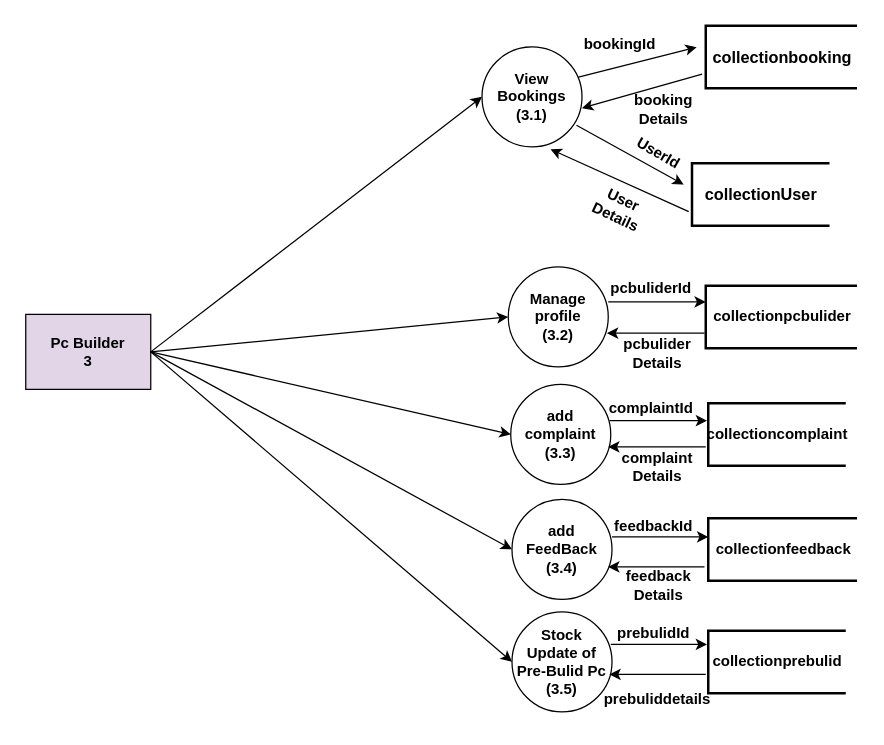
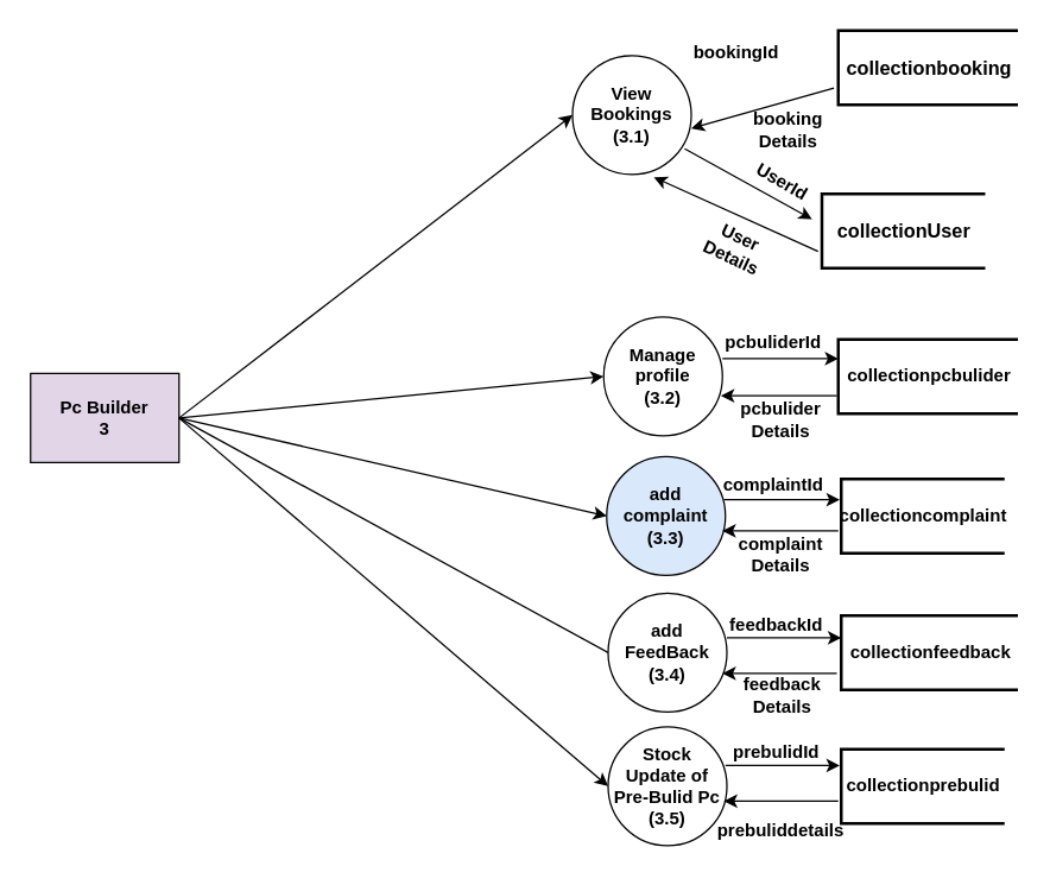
  <mxCell id="0" />
  <mxCell id="1" parent="0" />
  <mxCell id="2" value="&lt;b&gt;Pc Builder&lt;/b&gt;&lt;div&gt;&lt;b&gt;3&lt;/b&gt;&lt;/div&gt;" style="rounded=0;whiteSpace=wrap;html=1;fillColor=#e1d5e7;" parent="1" vertex="1"><mxGeometry x="20" y="251" width="100" height="60" as="geometry" /></mxCell>
  <mxCell id="3" value="" style="edgeStyle=orthogonalEdgeStyle;rounded=0;orthogonalLoop=1;jettySize=auto;html=1;" parent="1" edge="1"><mxGeometry relative="1" as="geometry"><mxPoint x="486" y="241" as="sourcePoint" /><mxPoint x="564" y="241" as="targetPoint" /></mxGeometry></mxCell>
  <mxCell id="4" value="&lt;b&gt;Manage&lt;/b&gt;&lt;div&gt;&lt;b&gt;profile&lt;br&gt;&lt;/b&gt;&lt;div&gt;&lt;b&gt;(3.2)&lt;/b&gt;&lt;/div&gt;&lt;/div&gt;" style="ellipse;whiteSpace=wrap;html=1;aspect=fixed;" parent="1" vertex="1"><mxGeometry x="406" y="213" width="80" height="80" as="geometry" /></mxCell>
  <mxCell id="5" value="&lt;b&gt;View&lt;/b&gt;&lt;div&gt;&lt;b&gt;Bookings&lt;/b&gt;&lt;/div&gt;&lt;div&gt;&lt;b&gt;(3.1)&lt;/b&gt;&lt;/div&gt;" style="ellipse;whiteSpace=wrap;html=1;aspect=fixed;" parent="1" vertex="1"><mxGeometry x="385" y="37" width="80" height="80" as="geometry" /></mxCell>
  <mxCell id="6" value="" style="edgeStyle=orthogonalEdgeStyle;rounded=0;orthogonalLoop=1;jettySize=auto;html=1;" parent="1" edge="1"><mxGeometry relative="1" as="geometry"><mxPoint x="487" y="336" as="sourcePoint" /><mxPoint x="565" y="336" as="targetPoint" /></mxGeometry></mxCell>
- <mxCell id="7" value="&lt;div&gt;&lt;b&gt;add&lt;/b&gt;&lt;/div&gt;&lt;div&gt;&lt;b&gt;complaint&lt;/b&gt;&lt;/div&gt;&lt;div&gt;&lt;b&gt;(3.3)&lt;/b&gt;&lt;/div&gt;" style="ellipse;whiteSpace=wrap;html=1;aspect=fixed;" parent="1" vertex="1"><mxGeometry x="408" y="307" width="80" height="80" as="geometry" /></mxCell>
+ <mxCell id="7" value="&lt;div&gt;&lt;b&gt;add&lt;/b&gt;&lt;/div&gt;&lt;div&gt;&lt;b&gt;complaint&lt;/b&gt;&lt;/div&gt;&lt;div&gt;&lt;b&gt;(3.3)&lt;/b&gt;&lt;/div&gt;" style="ellipse;whiteSpace=wrap;html=1;aspect=fixed;fillColor=#dae8fc;" parent="1" vertex="1"><mxGeometry x="408" y="307" width="80" height="80" as="geometry" /></mxCell>
  <mxCell id="8" value="&lt;font style=&quot;font-size: 13px;&quot;&gt;&lt;b&gt;collectionbooking&lt;/b&gt;&lt;/font&gt;" style="strokeWidth=2;html=1;shape=mxgraph.flowchart.annotation_1;align=center;pointerEvents=1;" parent="1" vertex="1"><mxGeometry x="564" y="20" width="121" height="50" as="geometry" /></mxCell>
  <mxCell id="9" value="" style="edgeStyle=orthogonalEdgeStyle;rounded=0;orthogonalLoop=1;jettySize=auto;html=1;" parent="1" edge="1"><mxGeometry relative="1" as="geometry"><mxPoint x="563" y="266" as="sourcePoint" /><mxPoint x="485" y="266" as="targetPoint" /></mxGeometry></mxCell>
  <mxCell id="10" value="&lt;b&gt;collectionpcbulider&lt;/b&gt;" style="strokeWidth=2;html=1;shape=mxgraph.flowchart.annotation_1;align=center;pointerEvents=1;" parent="1" vertex="1"><mxGeometry x="564" y="228" width="121" height="50" as="geometry" /></mxCell>
  <mxCell id="11" value="" style="edgeStyle=orthogonalEdgeStyle;rounded=0;orthogonalLoop=1;jettySize=auto;html=1;" parent="1" edge="1"><mxGeometry relative="1" as="geometry"><mxPoint x="564" y="357" as="sourcePoint" /><mxPoint x="486" y="357" as="targetPoint" /></mxGeometry></mxCell>
  <mxCell id="12" value="&lt;b&gt;collectioncomplaint&lt;/b&gt;" style="strokeWidth=2;html=1;shape=mxgraph.flowchart.annotation_1;align=center;pointerEvents=1;" parent="1" vertex="1"><mxGeometry x="566" y="322" width="110" height="50" as="geometry" /></mxCell>
  <mxCell id="13" value="" style="edgeStyle=orthogonalEdgeStyle;rounded=0;orthogonalLoop=1;jettySize=auto;html=1;" parent="1" edge="1"><mxGeometry relative="1" as="geometry"><mxPoint x="489" y="429" as="sourcePoint" /><mxPoint x="566" y="429" as="targetPoint" /></mxGeometry></mxCell>
  <mxCell id="14" value="&lt;b&gt;add&lt;/b&gt;&lt;div&gt;&lt;b&gt;FeedBack&lt;/b&gt;&lt;div&gt;&lt;b&gt;(3.4)&lt;/b&gt;&lt;/div&gt;&lt;/div&gt;" style="ellipse;whiteSpace=wrap;html=1;aspect=fixed;" parent="1" vertex="1"><mxGeometry x="409" y="399" width="80" height="80" as="geometry" /></mxCell>
  <mxCell id="15" value="" style="edgeStyle=orthogonalEdgeStyle;rounded=0;orthogonalLoop=1;jettySize=auto;html=1;" parent="1" edge="1"><mxGeometry relative="1" as="geometry"><mxPoint x="488" y="515" as="sourcePoint" /><mxPoint x="565" y="515" as="targetPoint" /></mxGeometry></mxCell>
  <mxCell id="16" value="&lt;b&gt;Stock&lt;/b&gt;&lt;div&gt;&lt;b&gt;Update of&lt;/b&gt;&lt;/div&gt;&lt;div&gt;&lt;b&gt;Pre-Bulid Pc&lt;/b&gt;&lt;/div&gt;&lt;div&gt;&lt;b&gt;(3.5)&lt;/b&gt;&lt;/div&gt;" style="ellipse;whiteSpace=wrap;html=1;aspect=fixed;" parent="1" vertex="1"><mxGeometry x="409" y="489" width="80" height="80" as="geometry" /></mxCell>
  <mxCell id="17" value="" style="edgeStyle=orthogonalEdgeStyle;rounded=0;orthogonalLoop=1;jettySize=auto;html=1;" parent="1" edge="1"><mxGeometry relative="1" as="geometry"><mxPoint x="563" y="453" as="sourcePoint" /><mxPoint x="486" y="453" as="targetPoint" /></mxGeometry></mxCell>
  <mxCell id="18" value="&lt;b&gt;collectionfeedback&lt;/b&gt;" style="strokeWidth=2;html=1;shape=mxgraph.flowchart.annotation_1;align=center;pointerEvents=1;" parent="1" vertex="1"><mxGeometry x="566" y="414" width="119" height="50" as="geometry" /></mxCell>
  <mxCell id="19" value="" style="edgeStyle=orthogonalEdgeStyle;rounded=0;orthogonalLoop=1;jettySize=auto;html=1;" parent="1" edge="1"><mxGeometry relative="1" as="geometry"><mxPoint x="564" y="539" as="sourcePoint" /><mxPoint x="487" y="539" as="targetPoint" /></mxGeometry></mxCell>
  <mxCell id="20" value="&lt;b&gt;collectionprebulid&lt;/b&gt;" style="strokeWidth=2;html=1;shape=mxgraph.flowchart.annotation_1;align=center;pointerEvents=1;" parent="1" vertex="1"><mxGeometry x="566" y="504" width="110" height="50" as="geometry" /></mxCell>
  <mxCell id="21" value="" style="endArrow=classic;html=1;rounded=0;exitX=1;exitY=0.5;exitDx=0;exitDy=0;entryX=0;entryY=0.5;entryDx=0;entryDy=0;" parent="1" source="2" target="5" edge="1"><mxGeometry width="50" height="50" relative="1" as="geometry"><mxPoint x="295" y="276" as="sourcePoint" /><mxPoint x="345" y="226" as="targetPoint" /></mxGeometry></mxCell>
  <mxCell id="22" value="" style="endArrow=classic;html=1;rounded=0;exitX=1;exitY=0.5;exitDx=0;exitDy=0;entryX=0;entryY=0.5;entryDx=0;entryDy=0;" parent="1" source="2" target="4" edge="1"><mxGeometry width="50" height="50" relative="1" as="geometry"><mxPoint x="195" y="336" as="sourcePoint" /><mxPoint x="245" y="286" as="targetPoint" /></mxGeometry></mxCell>
  <mxCell id="23" value="" style="endArrow=classic;html=1;rounded=0;entryX=0;entryY=0.5;entryDx=0;entryDy=0;exitX=1;exitY=0.5;exitDx=0;exitDy=0;" parent="1" source="2" target="7" edge="1"><mxGeometry width="50" height="50" relative="1" as="geometry"><mxPoint x="85" y="356" as="sourcePoint" /><mxPoint x="295" y="276" as="targetPoint" /></mxGeometry></mxCell>
- <mxCell id="24" value="" style="endArrow=classic;html=1;rounded=0;exitX=1;exitY=0.5;exitDx=0;exitDy=0;entryX=0;entryY=0.5;entryDx=0;entryDy=0;" parent="1" source="2" target="14" edge="1"><mxGeometry width="50" height="50" relative="1" as="geometry"><mxPoint x="275" y="366" as="sourcePoint" /><mxPoint x="325" y="316" as="targetPoint" /></mxGeometry></mxCell>
+ <mxCell id="24" value="" style="endArrow=none;html=1;rounded=0;exitX=1;exitY=0.5;exitDx=0;exitDy=0;entryX=0;entryY=0.5;entryDx=0;entryDy=0;" parent="1" source="2" target="14" edge="1"><mxGeometry width="50" height="50" relative="1" as="geometry"><mxPoint x="275" y="366" as="sourcePoint" /><mxPoint x="325" y="316" as="targetPoint" /></mxGeometry></mxCell>
  <mxCell id="25" value="" style="endArrow=classic;html=1;rounded=0;exitX=1;exitY=0.5;exitDx=0;exitDy=0;entryX=0;entryY=0.5;entryDx=0;entryDy=0;" parent="1" source="2" target="16" edge="1"><mxGeometry width="50" height="50" relative="1" as="geometry"><mxPoint x="255" y="446" as="sourcePoint" /><mxPoint x="305" y="396" as="targetPoint" /></mxGeometry></mxCell>
  <mxCell id="26" value="&lt;b&gt;bookingId&lt;/b&gt;" style="text;html=1;align=center;verticalAlign=middle;resizable=0;points=[];autosize=1;strokeColor=none;fillColor=none;" parent="1" vertex="1"><mxGeometry x="455" y="20" width="80" height="30" as="geometry" /></mxCell>
  <mxCell id="27" value="&lt;b&gt;booking&lt;/b&gt;&lt;div&gt;&lt;b&gt;Details&lt;/b&gt;&lt;/div&gt;" style="text;html=1;align=center;verticalAlign=middle;resizable=0;points=[];autosize=1;strokeColor=none;fillColor=none;" parent="1" vertex="1"><mxGeometry x="495" y="67" width="70" height="40" as="geometry" /></mxCell>
  <mxCell id="28" value="&lt;b&gt;pcbuliderId&lt;/b&gt;" style="text;html=1;align=center;verticalAlign=middle;resizable=0;points=[];autosize=1;strokeColor=none;fillColor=none;" parent="1" vertex="1"><mxGeometry x="475" y="215" width="90" height="30" as="geometry" /></mxCell>
  <mxCell id="29" value="&lt;b&gt;pcbulider&lt;/b&gt;&lt;div&gt;&lt;b&gt;Details&lt;/b&gt;&lt;/div&gt;" style="text;html=1;align=center;verticalAlign=middle;resizable=0;points=[];autosize=1;strokeColor=none;fillColor=none;" parent="1" vertex="1"><mxGeometry x="485" y="262" width="80" height="40" as="geometry" /></mxCell>
  <mxCell id="30" value="&lt;b&gt;complaintId&lt;/b&gt;" style="text;html=1;align=center;verticalAlign=middle;resizable=0;points=[];autosize=1;strokeColor=none;fillColor=none;" parent="1" vertex="1"><mxGeometry x="475" y="311" width="90" height="30" as="geometry" /></mxCell>
  <mxCell id="31" value="&lt;b&gt;complaint&lt;/b&gt;&lt;div&gt;&lt;b&gt;Details&lt;/b&gt;&lt;/div&gt;" style="text;html=1;align=center;verticalAlign=middle;resizable=0;points=[];autosize=1;strokeColor=none;fillColor=none;" parent="1" vertex="1"><mxGeometry x="485" y="353" width="80" height="40" as="geometry" /></mxCell>
  <mxCell id="32" value="&lt;b&gt;feedbackId&lt;/b&gt;" style="text;html=1;align=center;verticalAlign=middle;resizable=0;points=[];autosize=1;strokeColor=none;fillColor=none;" parent="1" vertex="1"><mxGeometry x="477" y="406" width="90" height="30" as="geometry" /></mxCell>
  <mxCell id="33" value="&lt;b&gt;feedback&lt;/b&gt;&lt;div&gt;&lt;b&gt;Details&lt;/b&gt;&lt;/div&gt;" style="text;html=1;align=center;verticalAlign=middle;resizable=0;points=[];autosize=1;strokeColor=none;fillColor=none;" parent="1" vertex="1"><mxGeometry x="486" y="448" width="80" height="40" as="geometry" /></mxCell>
  <mxCell id="34" value="&lt;b&gt;prebulidId&lt;/b&gt;" style="text;html=1;align=center;verticalAlign=middle;resizable=0;points=[];autosize=1;strokeColor=none;fillColor=none;" parent="1" vertex="1"><mxGeometry x="482" y="491" width="80" height="30" as="geometry" /></mxCell>
  <mxCell id="35" value="&lt;b&gt;prebuliddetails&lt;/b&gt;" style="text;html=1;align=center;verticalAlign=middle;resizable=0;points=[];autosize=1;strokeColor=none;fillColor=none;" parent="1" vertex="1"><mxGeometry x="470" y="544" width="110" height="30" as="geometry" /></mxCell>
  <mxCell id="36" value="" style="endArrow=classic;html=1;rounded=0;exitX=-0.024;exitY=0.776;exitDx=0;exitDy=0;exitPerimeter=0;" edge="1" parent="1" source="8"><mxGeometry width="50" height="50" relative="1" as="geometry"><mxPoint x="185" y="186" as="sourcePoint" /><mxPoint x="465" y="86" as="targetPoint" /></mxGeometry></mxCell>
- <mxCell id="37" value="" style="endArrow=classic;html=1;rounded=0;exitX=0.965;exitY=0.303;exitDx=0;exitDy=0;exitPerimeter=0;entryX=-0.06;entryY=0.344;entryDx=0;entryDy=0;entryPerimeter=0;" edge="1" parent="1" source="5" target="8"><mxGeometry width="50" height="50" relative="1" as="geometry"><mxPoint x="535" y="156" as="sourcePoint" /><mxPoint x="585" y="106" as="targetPoint" /></mxGeometry></mxCell>
  <mxCell id="38" value="&lt;font style=&quot;font-size: 13px;&quot;&gt;&lt;b&gt;collectionUser&lt;/b&gt;&lt;/font&gt;" style="strokeWidth=2;html=1;shape=mxgraph.flowchart.annotation_1;align=center;pointerEvents=1;" vertex="1" parent="1"><mxGeometry x="553" y="130" width="110" height="50" as="geometry" /></mxCell>
  <mxCell id="39" value="&lt;b&gt;UserId&lt;/b&gt;" style="text;html=1;align=center;verticalAlign=middle;resizable=0;points=[];autosize=1;strokeColor=none;fillColor=none;rotation=30;" vertex="1" parent="1"><mxGeometry x="496" y="107" width="60" height="30" as="geometry" /></mxCell>
  <mxCell id="40" value="&lt;b&gt;User&lt;/b&gt;&lt;br&gt;&lt;div&gt;&lt;b&gt;Details&lt;/b&gt;&lt;/div&gt;" style="text;html=1;align=center;verticalAlign=middle;resizable=0;points=[];autosize=1;strokeColor=none;fillColor=none;rotation=25;" vertex="1" parent="1"><mxGeometry x="465" y="146" width="60" height="40" as="geometry" /></mxCell>
  <mxCell id="41" value="" style="endArrow=classic;html=1;rounded=0;exitX=-0.024;exitY=0.776;exitDx=0;exitDy=0;exitPerimeter=0;entryX=0.685;entryY=1.023;entryDx=0;entryDy=0;entryPerimeter=0;" edge="1" parent="1" source="38" target="5"><mxGeometry width="50" height="50" relative="1" as="geometry"><mxPoint x="174" y="296" as="sourcePoint" /><mxPoint x="454" y="196" as="targetPoint" /></mxGeometry></mxCell>
  <mxCell id="42" value="" style="endArrow=classic;html=1;rounded=0;entryX=-0.06;entryY=0.344;entryDx=0;entryDy=0;entryPerimeter=0;exitX=0.945;exitY=0.783;exitDx=0;exitDy=0;exitPerimeter=0;" edge="1" parent="1" target="38" source="5"><mxGeometry width="50" height="50" relative="1" as="geometry"><mxPoint x="418" y="157" as="sourcePoint" /><mxPoint x="574" y="216" as="targetPoint" /></mxGeometry></mxCell>
